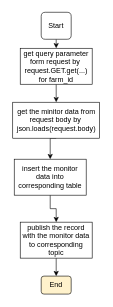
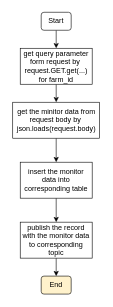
  <mxCell id="0" />
  <mxCell id="1" parent="0" />
  <mxCell id="2" style="edgeStyle=orthogonalEdgeStyle;rounded=0;orthogonalLoop=1;jettySize=auto;html=1;exitX=0.5;exitY=1;exitDx=0;exitDy=0;entryX=0.5;entryY=0;entryDx=0;entryDy=0;" edge="1" parent="1" source="3" target="7"><mxGeometry relative="1" as="geometry" /></mxCell>
  <mxCell id="3" value="get query parameter form request by&amp;nbsp;&lt;br&gt;request.GET.get(...)&lt;br&gt;for farm_id" style="rounded=0;whiteSpace=wrap;html=1;" vertex="1" parent="1"><mxGeometry x="33" y="80" width="120" height="60" as="geometry" /></mxCell>
  <mxCell id="4" style="edgeStyle=orthogonalEdgeStyle;rounded=0;orthogonalLoop=1;jettySize=auto;html=1;exitX=0.5;exitY=1;exitDx=0;exitDy=0;entryX=0.5;entryY=0;entryDx=0;entryDy=0;" edge="1" parent="1" source="5" target="3"><mxGeometry relative="1" as="geometry" /></mxCell>
- <mxCell id="5" value="Start" style="rounded=1;whiteSpace=wrap;html=1;" vertex="1" parent="1"><mxGeometry x="68" y="20" width="50" height="45" as="geometry" /></mxCell>
+ <mxCell id="5" value="Start" style="rounded=1;whiteSpace=wrap;html=1;" vertex="1" parent="1"><mxGeometry x="68" y="20" width="50" height="30" as="geometry" /></mxCell>
  <mxCell id="6" style="edgeStyle=orthogonalEdgeStyle;rounded=0;orthogonalLoop=1;jettySize=auto;html=1;exitX=0.5;exitY=1;exitDx=0;exitDy=0;entryX=0.5;entryY=0;entryDx=0;entryDy=0;" edge="1" parent="1" source="7" target="9"><mxGeometry relative="1" as="geometry" /></mxCell>
  <mxCell id="7" value="get the minitor data from request body by&amp;nbsp;&lt;br&gt;json.loads(request.body)" style="rounded=0;whiteSpace=wrap;html=1;" vertex="1" parent="1"><mxGeometry x="20.5" y="170" width="145" height="60" as="geometry" /></mxCell>
  <mxCell id="8" style="edgeStyle=orthogonalEdgeStyle;rounded=0;orthogonalLoop=1;jettySize=auto;html=1;exitX=0.5;exitY=1;exitDx=0;exitDy=0;entryX=0.5;entryY=0;entryDx=0;entryDy=0;" edge="1" parent="1" source="9" target="11"><mxGeometry relative="1" as="geometry" /></mxCell>
- <mxCell id="9" value="insert the monitor data into corresponding table" style="rounded=0;whiteSpace=wrap;html=1;" vertex="1" parent="1"><mxGeometry x="23" y="265" width="120" height="60" as="geometry" /></mxCell>
+ <mxCell id="9" value="insert the monitor data into corresponding table" style="rounded=0;whiteSpace=wrap;html=1;" vertex="1" parent="1"><mxGeometry x="33" y="270" width="120" height="60" as="geometry" /></mxCell>
  <mxCell id="10" style="edgeStyle=orthogonalEdgeStyle;rounded=0;orthogonalLoop=1;jettySize=auto;html=1;exitX=0.5;exitY=1;exitDx=0;exitDy=0;entryX=0.5;entryY=0;entryDx=0;entryDy=0;" edge="1" parent="1" source="11" target="12"><mxGeometry relative="1" as="geometry" /></mxCell>
  <mxCell id="11" value="publish the record with the monitor data to corresponding topic" style="rounded=0;whiteSpace=wrap;html=1;" vertex="1" parent="1"><mxGeometry x="33" y="370" width="120" height="60" as="geometry" /></mxCell>
  <mxCell id="12" value="End" style="rounded=1;whiteSpace=wrap;html=1;fillColor=#fff2cc;" vertex="1" parent="1"><mxGeometry x="68" y="460" width="50" height="30" as="geometry" /></mxCell>
